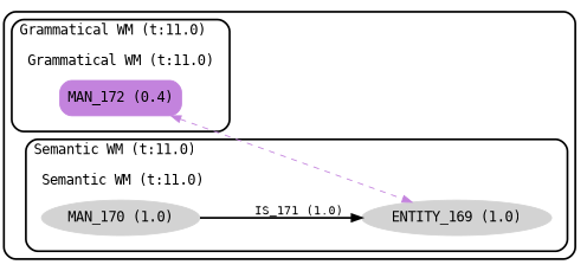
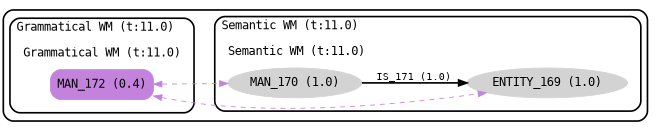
  digraph {
    compound=true
    fontname=Montserrat
    labeljust=l
    penwidth=2
    rankdir=LR
    style=rounded
    node [color=lightgrey fillcolor=lightgrey fontname=Montserrat fontsize=14 shape=oval style=filled]
    edge [fontname=Montserrat style=dashed color="#c383dd" dir=both splines=spline]
    n1 [label=<<FONT FACE="consolas">ENTITY_169 (1.0)</FONT>>]
    n2 [label=<<FONT FACE="consolas">MAN_170 (1.0)</FONT>>]
    n3 [color="#c383dd" fillcolor="#c383dd" label=<<FONT FACE="consolas">MAN_172 (0.4)</FONT>> shape=box style="filled, rounded"]
    subgraph cluster_1 {
      subgraph cluster_2 {
        label=<<FONT FACE="consolas">Semantic WM (t:11.0)</FONT>>
        subgraph cluster_3 {
          color=white
          fillcolor=white
          label=<<FONT FACE="consolas">Semantic WM (t:11.0)</FONT>>
          n1
          n2
        }
      }
      subgraph cluster_4 {
        label=<<FONT FACE="consolas">Grammatical WM (t:11.0)</FONT>>
        subgraph cluster_5 {
          color=white
          fill=white
          label=<<FONT FACE="consolas">Grammatical WM (t:11.0)</FONT>>
          n3
        }
      }
    }
    n2 -> n1 [fontsize=12 label=<<FONT FACE="consolas">IS_171 (1.0)</FONT>> penwidth=2 style=filled color="" dir="" splines=""]
    n3 -> n1
+   n3 -> n2
  }
